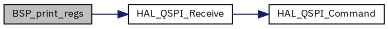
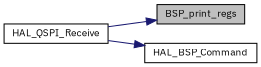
  digraph {
    fontname="IBM Plex Sans"
    rankdir=LR
    node [color=black fillcolor=white fontname="IBM Plex Sans" fontsize=10 shape=record style=filled]
    edge [color=midnightblue fontname="IBM Plex Sans" fontsize=10 labelfontname=Helvetica labelfontsize=10 style=solid]
    n1 [fillcolor=grey75 fontcolor=black height=0.2 label=BSP_print_regs width=0.4]
    n2 [height=0.2 label=HAL_QSPI_Receive width=0.4]
-   n3 [height=0.2 label=HAL_QSPI_Command width=0.4]
-   n1 -> n2
+   n3 [height=0.2 label=HAL_BSP_Command width=0.4]
+   n2 -> n1
    n2 -> n3
  }
